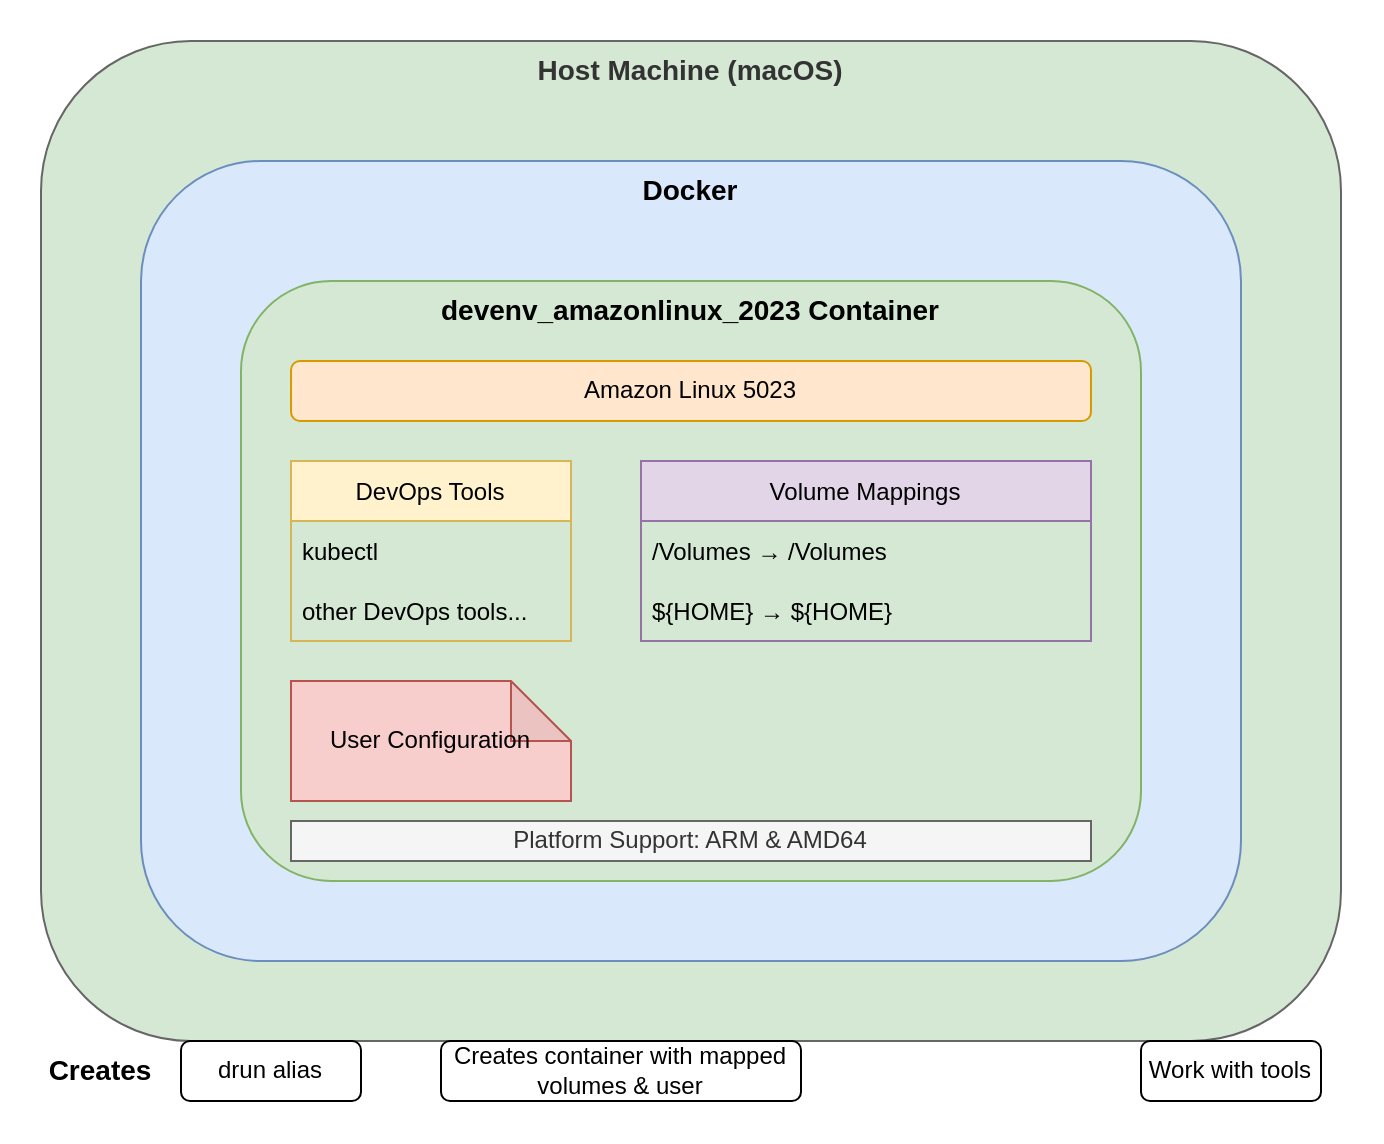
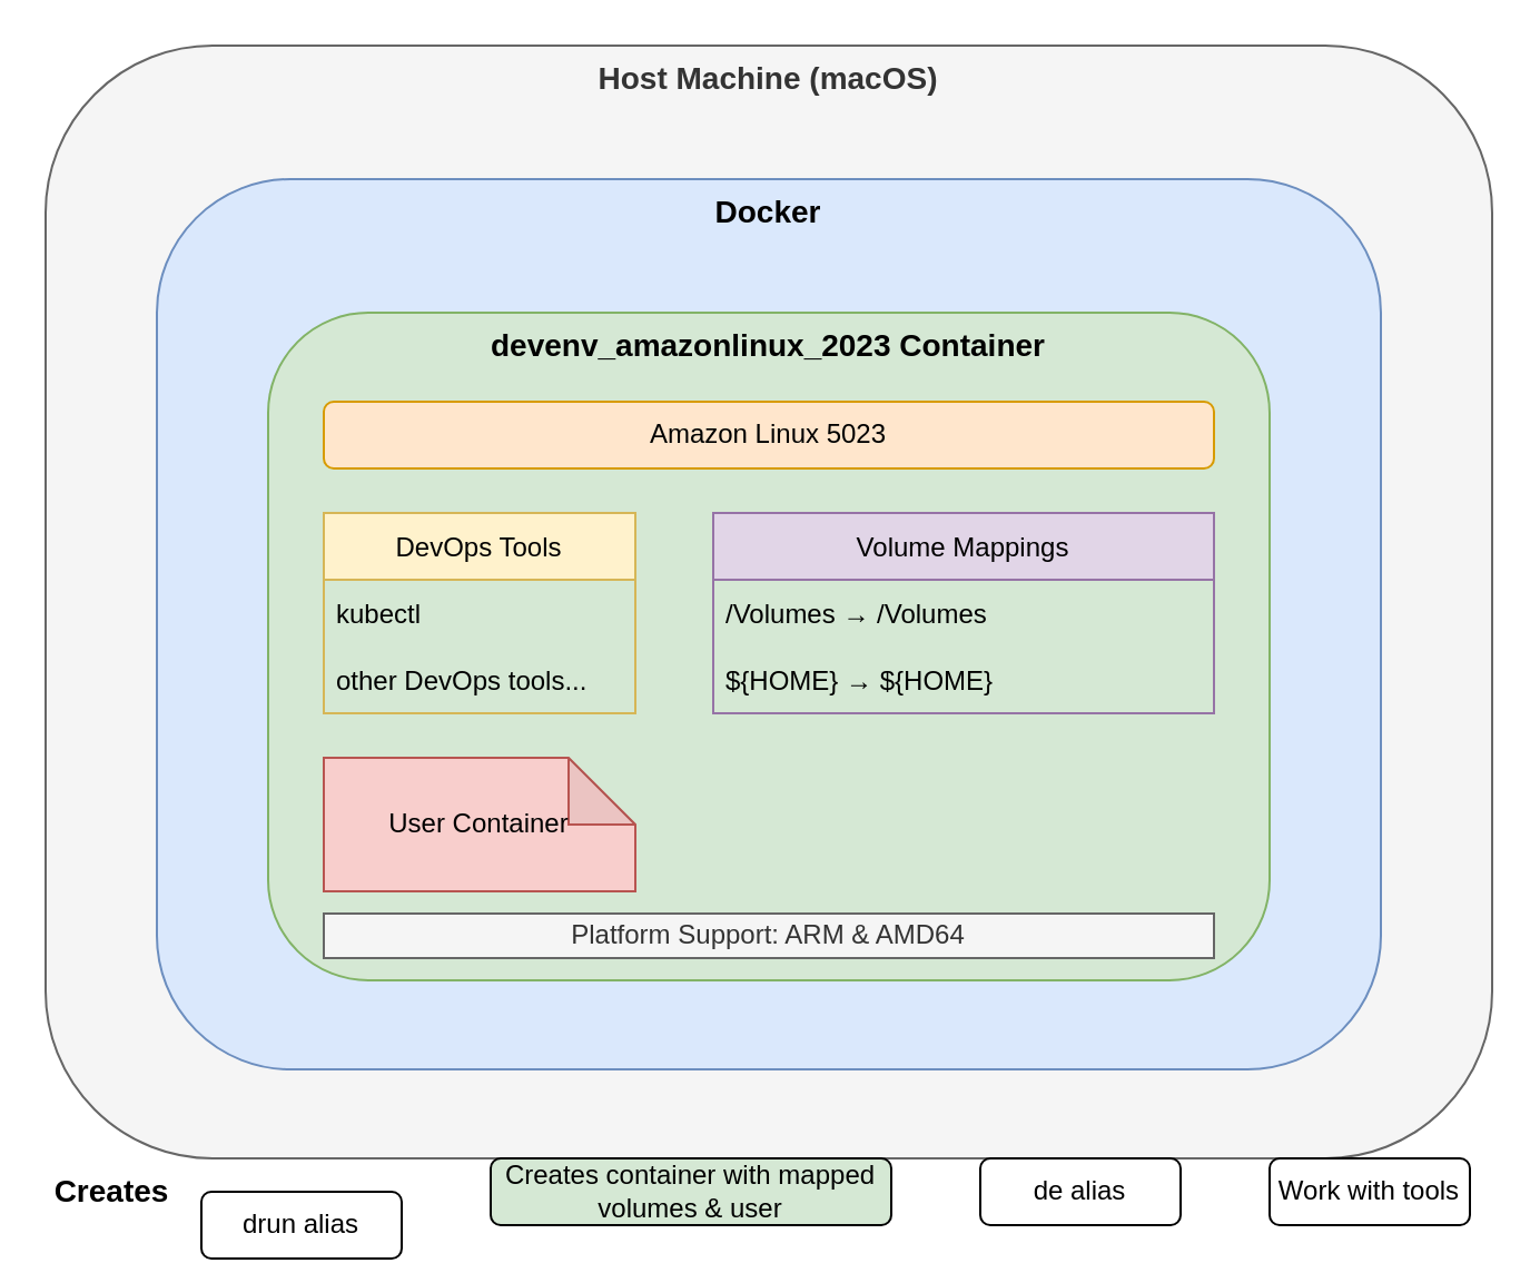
  <mxCell id="0" />
  <mxCell id="1" parent="0" />
- <mxCell id="2" value="Host Machine (macOS)" style="rounded=1;whiteSpace=wrap;html=1;fillColor=#d5e8d4;strokeColor=#666666;fontColor=#333333;verticalAlign=top;fontSize=14;fontStyle=1;" vertex="1" parent="1"><mxGeometry x="20" y="20" width="650" height="500" as="geometry" /></mxCell>
+ <mxCell id="2" value="Host Machine (macOS)" style="rounded=1;whiteSpace=wrap;html=1;fillColor=#f5f5f5;strokeColor=#666666;fontColor=#333333;verticalAlign=top;fontSize=14;fontStyle=1" vertex="1" parent="1"><mxGeometry x="20" y="20" width="650" height="500" as="geometry" /></mxCell>
  <mxCell id="3" value="Docker" style="rounded=1;whiteSpace=wrap;html=1;fillColor=#dae8fc;strokeColor=#6c8ebf;verticalAlign=top;fontSize=14;fontStyle=1" vertex="1" parent="1"><mxGeometry x="70" y="80" width="550" height="400" as="geometry" /></mxCell>
  <mxCell id="4" value="devenv_amazonlinux_2023 Container" style="rounded=1;whiteSpace=wrap;html=1;fillColor=#d5e8d4;strokeColor=#82b366;verticalAlign=top;fontSize=14;fontStyle=1" vertex="1" parent="1"><mxGeometry x="120" y="140" width="450" height="300" as="geometry" /></mxCell>
  <mxCell id="5" value="Amazon Linux 5023" style="rounded=1;whiteSpace=wrap;html=1;fillColor=#ffe6cc;strokeColor=#d79b00;fontSize=12;" vertex="1" parent="1"><mxGeometry x="145" y="180" width="400" height="30" as="geometry" /></mxCell>
  <mxCell id="6" value="DevOps Tools" style="swimlane;fontStyle=0;childLayout=stackLayout;horizontal=1;startSize=30;horizontalStack=0;resizeParent=1;resizeParentMax=0;resizeLast=0;collapsible=1;marginBottom=0;fillColor=#fff2cc;strokeColor=#d6b656;" vertex="1" parent="1"><mxGeometry x="145" y="230" width="140" height="90" as="geometry" /></mxCell>
  <mxCell id="7" value="kubectl" style="text;strokeColor=none;fillColor=none;align=left;verticalAlign=middle;spacingLeft=4;spacingRight=4;overflow=hidden;points=[[0,0.5],[1,0.5]];portConstraint=eastwest;rotatable=0;" vertex="1" parent="6"><mxGeometry y="30" width="140" height="30" as="geometry" /></mxCell>
  <mxCell id="8" value="other DevOps tools..." style="text;strokeColor=none;fillColor=none;align=left;verticalAlign=middle;spacingLeft=4;spacingRight=4;overflow=hidden;points=[[0,0.5],[1,0.5]];portConstraint=eastwest;rotatable=0;" vertex="1" parent="6"><mxGeometry y="60" width="140" height="30" as="geometry" /></mxCell>
  <mxCell id="9" value="Volume Mappings" style="swimlane;fontStyle=0;childLayout=stackLayout;horizontal=1;startSize=30;horizontalStack=0;resizeParent=1;resizeParentMax=0;resizeLast=0;collapsible=1;marginBottom=0;fillColor=#e1d5e7;strokeColor=#9673a6;" vertex="1" parent="1"><mxGeometry x="320" y="230" width="225" height="90" as="geometry" /></mxCell>
  <mxCell id="10" value="/Volumes → /Volumes" style="text;strokeColor=none;fillColor=none;align=left;verticalAlign=middle;spacingLeft=4;spacingRight=4;overflow=hidden;points=[[0,0.5],[1,0.5]];portConstraint=eastwest;rotatable=0;" vertex="1" parent="9"><mxGeometry y="30" width="225" height="30" as="geometry" /></mxCell>
  <mxCell id="11" value="${HOME} → ${HOME}" style="text;strokeColor=none;fillColor=none;align=left;verticalAlign=middle;spacingLeft=4;spacingRight=4;overflow=hidden;points=[[0,0.5],[1,0.5]];portConstraint=eastwest;rotatable=0;" vertex="1" parent="9"><mxGeometry y="60" width="225" height="30" as="geometry" /></mxCell>
- <mxCell id="12" value="User Configuration" style="shape=note;whiteSpace=wrap;html=1;backgroundOutline=1;darkOpacity=0.05;fillColor=#f8cecc;strokeColor=#b85450;" vertex="1" parent="1"><mxGeometry x="145" y="340" width="140" height="60" as="geometry" /></mxCell>
+ <mxCell id="12" value="User Container" style="shape=note;whiteSpace=wrap;html=1;backgroundOutline=1;darkOpacity=0.05;fillColor=#f8cecc;strokeColor=#b85450;" vertex="1" parent="1"><mxGeometry x="145" y="340" width="140" height="60" as="geometry" /></mxCell>
  <mxCell id="13" value="Creates" style="text;html=1;strokeColor=none;fillColor=none;align=center;verticalAlign=middle;whiteSpace=wrap;rounded=0;fontSize=14;fontStyle=1" vertex="1" parent="1"><mxGeometry x="20" y="520" width="60" height="30" as="geometry" /></mxCell>
- <mxCell id="14" value="drun alias" style="rounded=1;whiteSpace=wrap;html=1;" vertex="1" parent="1"><mxGeometry x="90" y="520" width="90" height="30" as="geometry" /></mxCell>
- <mxCell id="15" value="Creates container with mapped volumes &amp; user" style="rounded=1;whiteSpace=wrap;html=1;" vertex="1" parent="1"><mxGeometry x="220" y="520" width="180" height="30" as="geometry" /></mxCell>
+ <mxCell id="14" value="drun alias" style="rounded=1;whiteSpace=wrap;html=1;" vertex="1" parent="1"><mxGeometry x="90" y="535" width="90" height="30" as="geometry" /></mxCell>
+ <mxCell id="15" value="Creates container with mapped volumes &amp; user" style="rounded=1;whiteSpace=wrap;html=1;fillColor=#d5e8d4;" vertex="1" parent="1"><mxGeometry x="220" y="520" width="180" height="30" as="geometry" /></mxCell>
+ <mxCell id="16" value="de alias" style="rounded=1;whiteSpace=wrap;html=1;" vertex="1" parent="1"><mxGeometry x="440" y="520" width="90" height="30" as="geometry" /></mxCell>
  <mxCell id="17" value="Work with tools" style="rounded=1;whiteSpace=wrap;html=1;" vertex="1" parent="1"><mxGeometry x="570" y="520" width="90" height="30" as="geometry" /></mxCell>
  <mxCell id="18" value="Platform Support: ARM &amp; AMD64" style="text;html=1;strokeColor=#666666;fillColor=#f5f5f5;align=center;verticalAlign=middle;whiteSpace=wrap;rounded=0;fontColor=#333333;" vertex="1" parent="1"><mxGeometry x="145" y="410" width="400" height="20" as="geometry" /></mxCell>
